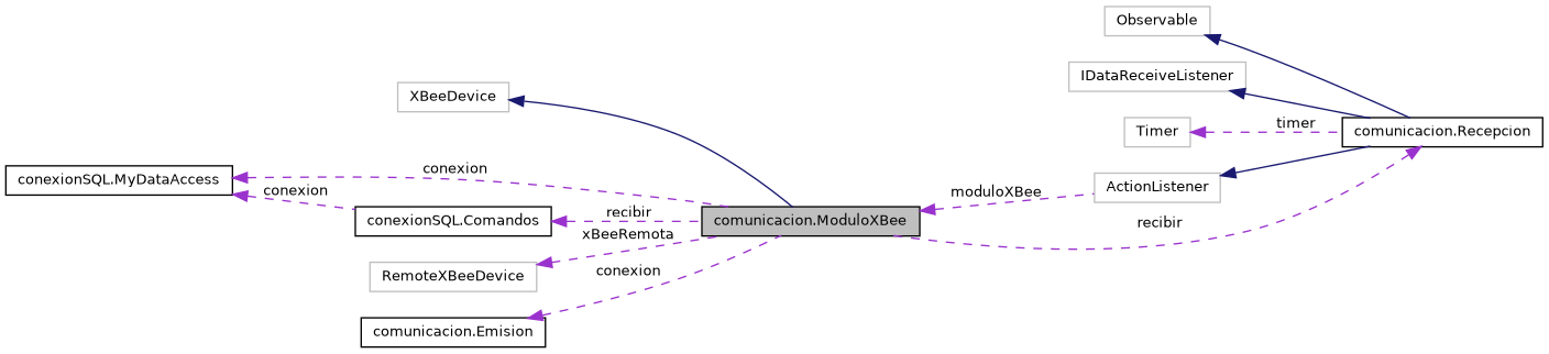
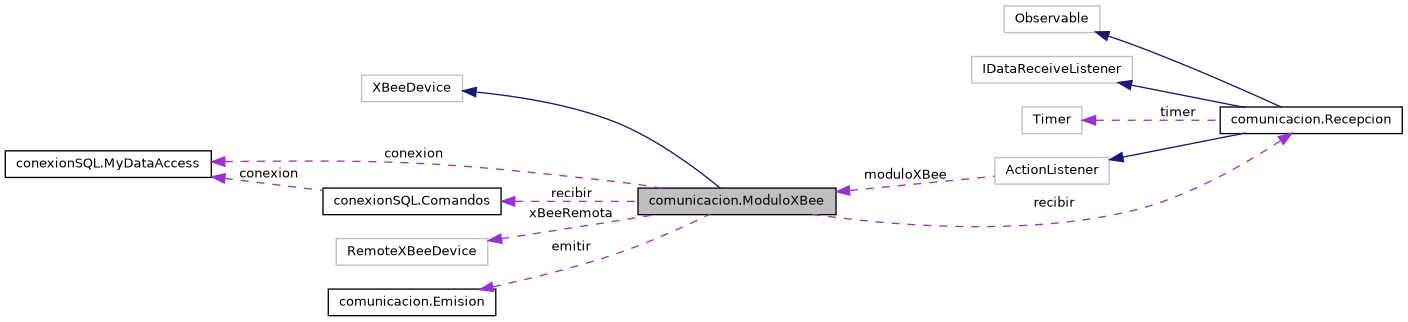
  digraph {
    rankdir=LR
    node [color=grey75 fillcolor=white fontname=Helvetica fontsize=10 shape=record style=filled]
    edge [color=darkorchid3 dir=back fontname=Helvetica fontsize=10 labelfontname=Helvetica labelfontsize=10 style=dashed]
    n1 [color=black fillcolor=grey75 fontcolor=black height=0.2 label="comunicacion.ModuloXBee" width=0.4]
    n2 [height=0.2 label=ActionListener width=0.4]
    n3 [color=black height=0.2 label="comunicacion.Recepcion" width=0.4]
    n4 [height=0.2 label=XBeeDevice width=0.4]
    n5 [color=black height=0.2 label="conexionSQL.Comandos" width=0.4]
    n6 [color=black height=0.2 label="conexionSQL.MyDataAccess" width=0.4]
    n7 [height=0.2 label=RemoteXBeeDevice width=0.4]
    n8 [height=0.2 label=Observable width=0.4]
    n9 [height=0.2 label=IDataReceiveListener width=0.4]
    n10 [height=0.2 label=Timer width=0.4]
    n11 [color=black height=0.2 label="comunicacion.Emision" width=0.4]
    n1 -> n2 [label=" moduloXBee"]
    n2 -> n3 [color=midnightblue style=solid]
    n3 -> n1 [label=" recibir"]
    n4 -> n1 [color=midnightblue style=solid]
    n5 -> n1 [label=" recibir"]
    n6 -> n1 [label=" conexion"]
    n6 -> n5 [label=" conexion"]
    n7 -> n1 [label=" xBeeRemota"]
    n8 -> n3 [color=midnightblue style=solid]
    n9 -> n3 [color=midnightblue style=solid]
    n10 -> n3 [label=" timer"]
-   n11 -> n1 [label=" conexion"]
+   n11 -> n1 [label=" emitir"]
  }
